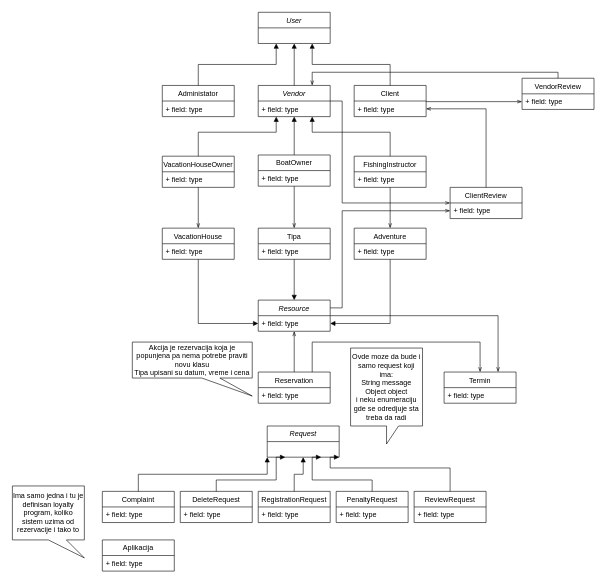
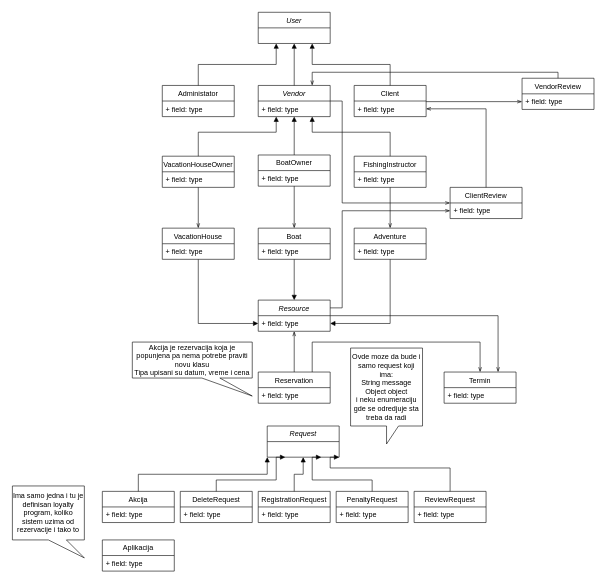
  <mxCell id="0" />
  <mxCell id="1" parent="0" />
  <mxCell id="2" value="" style="group" vertex="1" connectable="0" parent="1"><mxGeometry x="270" y="50" width="440" height="262" as="geometry" /></mxCell>
  <mxCell id="3" value="Administator" style="swimlane;fontStyle=0;childLayout=stackLayout;horizontal=1;startSize=26;fillColor=none;horizontalStack=0;resizeParent=1;resizeParentMax=0;resizeLast=0;collapsible=1;marginBottom=0;" vertex="1" parent="2"><mxGeometry y="92" width="120" height="52" as="geometry" /></mxCell>
  <mxCell id="4" value="+ field: type" style="text;strokeColor=none;fillColor=none;align=left;verticalAlign=top;spacingLeft=4;spacingRight=4;overflow=hidden;rotatable=0;points=[[0,0.5],[1,0.5]];portConstraint=eastwest;" vertex="1" parent="3"><mxGeometry y="26" width="120" height="26" as="geometry" /></mxCell>
  <mxCell id="5" value="Vendor" style="swimlane;fontStyle=2;childLayout=stackLayout;horizontal=1;startSize=26;fillColor=none;horizontalStack=0;resizeParent=1;resizeParentMax=0;resizeLast=0;collapsible=1;marginBottom=0;" vertex="1" parent="2"><mxGeometry x="160" y="92" width="120" height="52" as="geometry" /></mxCell>
  <mxCell id="6" value="+ field: type" style="text;strokeColor=none;fillColor=none;align=left;verticalAlign=top;spacingLeft=4;spacingRight=4;overflow=hidden;rotatable=0;points=[[0,0.5],[1,0.5]];portConstraint=eastwest;" vertex="1" parent="5"><mxGeometry y="26" width="120" height="26" as="geometry" /></mxCell>
  <mxCell id="7" value="Client" style="swimlane;fontStyle=0;childLayout=stackLayout;horizontal=1;startSize=26;fillColor=none;horizontalStack=0;resizeParent=1;resizeParentMax=0;resizeLast=0;collapsible=1;marginBottom=0;" vertex="1" parent="2"><mxGeometry x="320" y="92" width="120" height="52" as="geometry" /></mxCell>
  <mxCell id="8" value="+ field: type" style="text;strokeColor=none;fillColor=none;align=left;verticalAlign=top;spacingLeft=4;spacingRight=4;overflow=hidden;rotatable=0;points=[[0,0.5],[1,0.5]];portConstraint=eastwest;" vertex="1" parent="7"><mxGeometry y="26" width="120" height="26" as="geometry" /></mxCell>
  <mxCell id="9" value="" style="edgeStyle=orthogonalEdgeStyle;rounded=0;orthogonalLoop=1;jettySize=auto;html=1;endArrow=block;endFill=1;" edge="1" parent="2" source="10" target="5"><mxGeometry relative="1" as="geometry"><Array as="points"><mxPoint x="60" y="170" /><mxPoint x="190" y="170" /></Array></mxGeometry></mxCell>
  <mxCell id="10" value="VacationHouseOwner" style="swimlane;fontStyle=0;childLayout=stackLayout;horizontal=1;startSize=26;fillColor=none;horizontalStack=0;resizeParent=1;resizeParentMax=0;resizeLast=0;collapsible=1;marginBottom=0;" vertex="1" parent="2"><mxGeometry y="210" width="120" height="52" as="geometry" /></mxCell>
  <mxCell id="11" value="+ field: type" style="text;strokeColor=none;fillColor=none;align=left;verticalAlign=top;spacingLeft=4;spacingRight=4;overflow=hidden;rotatable=0;points=[[0,0.5],[1,0.5]];portConstraint=eastwest;" vertex="1" parent="10"><mxGeometry y="26" width="120" height="26" as="geometry" /></mxCell>
  <mxCell id="12" style="edgeStyle=orthogonalEdgeStyle;rounded=0;orthogonalLoop=1;jettySize=auto;html=1;endArrow=block;endFill=1;" edge="1" parent="2" source="13" target="5"><mxGeometry relative="1" as="geometry" /></mxCell>
  <mxCell id="13" value="BoatOwner" style="swimlane;fontStyle=0;childLayout=stackLayout;horizontal=1;startSize=26;fillColor=none;horizontalStack=0;resizeParent=1;resizeParentMax=0;resizeLast=0;collapsible=1;marginBottom=0;" vertex="1" parent="2"><mxGeometry x="160" y="208" width="120" height="52" as="geometry" /></mxCell>
  <mxCell id="14" value="+ field: type" style="text;strokeColor=none;fillColor=none;align=left;verticalAlign=top;spacingLeft=4;spacingRight=4;overflow=hidden;rotatable=0;points=[[0,0.5],[1,0.5]];portConstraint=eastwest;" vertex="1" parent="13"><mxGeometry y="26" width="120" height="26" as="geometry" /></mxCell>
  <mxCell id="15" style="edgeStyle=orthogonalEdgeStyle;rounded=0;orthogonalLoop=1;jettySize=auto;html=1;endArrow=block;endFill=1;" edge="1" parent="2" source="16" target="5"><mxGeometry relative="1" as="geometry"><Array as="points"><mxPoint x="380" y="170" /><mxPoint x="250" y="170" /></Array></mxGeometry></mxCell>
  <mxCell id="16" value="FishingInstructor" style="swimlane;fontStyle=0;childLayout=stackLayout;horizontal=1;startSize=26;fillColor=none;horizontalStack=0;resizeParent=1;resizeParentMax=0;resizeLast=0;collapsible=1;marginBottom=0;" vertex="1" parent="2"><mxGeometry x="320" y="210" width="120" height="52" as="geometry" /></mxCell>
  <mxCell id="17" value="+ field: type" style="text;strokeColor=none;fillColor=none;align=left;verticalAlign=top;spacingLeft=4;spacingRight=4;overflow=hidden;rotatable=0;points=[[0,0.5],[1,0.5]];portConstraint=eastwest;" vertex="1" parent="16"><mxGeometry y="26" width="120" height="26" as="geometry" /></mxCell>
  <mxCell id="18" value="" style="edgeStyle=orthogonalEdgeStyle;rounded=0;orthogonalLoop=1;jettySize=auto;html=1;endArrow=openThin;endFill=0;entryX=0.5;entryY=0;entryDx=0;entryDy=0;" edge="1" parent="1" source="13" target="32"><mxGeometry relative="1" as="geometry" /></mxCell>
  <mxCell id="19" value="" style="edgeStyle=orthogonalEdgeStyle;rounded=0;orthogonalLoop=1;jettySize=auto;html=1;endArrow=openThin;endFill=0;entryX=0.5;entryY=0;entryDx=0;entryDy=0;" edge="1" parent="1" source="16" target="35"><mxGeometry relative="1" as="geometry" /></mxCell>
  <mxCell id="20" value="" style="edgeStyle=orthogonalEdgeStyle;rounded=0;orthogonalLoop=1;jettySize=auto;html=1;endArrow=openThin;endFill=0;entryX=0.5;entryY=0;entryDx=0;entryDy=0;" edge="1" parent="1" source="10" target="29"><mxGeometry relative="1" as="geometry" /></mxCell>
  <mxCell id="21" value="User" style="swimlane;fontStyle=2;childLayout=stackLayout;horizontal=1;startSize=26;fillColor=none;horizontalStack=0;resizeParent=1;resizeParentMax=0;resizeLast=0;collapsible=1;marginBottom=0;" parent="1" vertex="1"><mxGeometry x="430" y="20" width="120" height="52" as="geometry" /></mxCell>
  <mxCell id="22" style="edgeStyle=orthogonalEdgeStyle;rounded=0;orthogonalLoop=1;jettySize=auto;html=1;exitX=0.5;exitY=0;exitDx=0;exitDy=0;entryX=0.25;entryY=1;entryDx=0;entryDy=0;endArrow=block;endFill=1;" edge="1" parent="1" source="3" target="21"><mxGeometry relative="1" as="geometry" /></mxCell>
  <mxCell id="23" style="edgeStyle=orthogonalEdgeStyle;rounded=0;orthogonalLoop=1;jettySize=auto;html=1;entryX=0.5;entryY=1;entryDx=0;entryDy=0;endArrow=block;endFill=1;" edge="1" parent="1" source="5" target="21"><mxGeometry relative="1" as="geometry" /></mxCell>
  <mxCell id="24" style="edgeStyle=orthogonalEdgeStyle;rounded=0;orthogonalLoop=1;jettySize=auto;html=1;exitX=0.5;exitY=0;exitDx=0;exitDy=0;entryX=0.75;entryY=1;entryDx=0;entryDy=0;endArrow=block;endFill=1;" edge="1" parent="1" source="7" target="21"><mxGeometry relative="1" as="geometry" /></mxCell>
  <mxCell id="25" value="" style="group" vertex="1" connectable="0" parent="1"><mxGeometry x="270" y="380" width="440" height="172" as="geometry" /></mxCell>
  <mxCell id="26" value="Resource" style="swimlane;fontStyle=2;childLayout=stackLayout;horizontal=1;startSize=26;fillColor=none;horizontalStack=0;resizeParent=1;resizeParentMax=0;resizeLast=0;collapsible=1;marginBottom=0;" vertex="1" parent="25"><mxGeometry x="160" y="120" width="120" height="52" as="geometry" /></mxCell>
  <mxCell id="27" value="+ field: type" style="text;strokeColor=none;fillColor=none;align=left;verticalAlign=top;spacingLeft=4;spacingRight=4;overflow=hidden;rotatable=0;points=[[0,0.5],[1,0.5]];portConstraint=eastwest;" vertex="1" parent="26"><mxGeometry y="26" width="120" height="26" as="geometry" /></mxCell>
  <mxCell id="28" value="" style="edgeStyle=orthogonalEdgeStyle;rounded=0;orthogonalLoop=1;jettySize=auto;html=1;endArrow=block;endFill=1;" edge="1" parent="25" source="29" target="27"><mxGeometry relative="1" as="geometry" /></mxCell>
  <mxCell id="29" value="VacationHouse" style="swimlane;fontStyle=0;childLayout=stackLayout;horizontal=1;startSize=26;fillColor=none;horizontalStack=0;resizeParent=1;resizeParentMax=0;resizeLast=0;collapsible=1;marginBottom=0;" vertex="1" parent="25"><mxGeometry width="120" height="52" as="geometry" /></mxCell>
  <mxCell id="30" value="+ field: type" style="text;strokeColor=none;fillColor=none;align=left;verticalAlign=top;spacingLeft=4;spacingRight=4;overflow=hidden;rotatable=0;points=[[0,0.5],[1,0.5]];portConstraint=eastwest;" vertex="1" parent="29"><mxGeometry y="26" width="120" height="26" as="geometry" /></mxCell>
  <mxCell id="31" value="" style="edgeStyle=orthogonalEdgeStyle;rounded=0;orthogonalLoop=1;jettySize=auto;html=1;endArrow=block;endFill=1;entryX=0.5;entryY=0;entryDx=0;entryDy=0;" edge="1" parent="25" source="32" target="26"><mxGeometry relative="1" as="geometry" /></mxCell>
- <mxCell id="32" value="Tipa" style="swimlane;fontStyle=0;childLayout=stackLayout;horizontal=1;startSize=26;fillColor=none;horizontalStack=0;resizeParent=1;resizeParentMax=0;resizeLast=0;collapsible=1;marginBottom=0;" vertex="1" parent="25"><mxGeometry x="160" width="120" height="52" as="geometry" /></mxCell>
+ <mxCell id="32" value="Boat" style="swimlane;fontStyle=0;childLayout=stackLayout;horizontal=1;startSize=26;fillColor=none;horizontalStack=0;resizeParent=1;resizeParentMax=0;resizeLast=0;collapsible=1;marginBottom=0;" vertex="1" parent="25"><mxGeometry x="160" width="120" height="52" as="geometry" /></mxCell>
  <mxCell id="33" value="+ field: type" style="text;strokeColor=none;fillColor=none;align=left;verticalAlign=top;spacingLeft=4;spacingRight=4;overflow=hidden;rotatable=0;points=[[0,0.5],[1,0.5]];portConstraint=eastwest;" vertex="1" parent="32"><mxGeometry y="26" width="120" height="26" as="geometry" /></mxCell>
  <mxCell id="34" value="" style="edgeStyle=orthogonalEdgeStyle;rounded=0;orthogonalLoop=1;jettySize=auto;html=1;endArrow=block;endFill=1;" edge="1" parent="25" source="35" target="27"><mxGeometry relative="1" as="geometry" /></mxCell>
  <mxCell id="35" value="Adventure" style="swimlane;fontStyle=0;childLayout=stackLayout;horizontal=1;startSize=26;fillColor=none;horizontalStack=0;resizeParent=1;resizeParentMax=0;resizeLast=0;collapsible=1;marginBottom=0;" vertex="1" parent="25"><mxGeometry x="320" width="120" height="52" as="geometry" /></mxCell>
  <mxCell id="36" value="+ field: type" style="text;strokeColor=none;fillColor=none;align=left;verticalAlign=top;spacingLeft=4;spacingRight=4;overflow=hidden;rotatable=0;points=[[0,0.5],[1,0.5]];portConstraint=eastwest;" vertex="1" parent="35"><mxGeometry y="26" width="120" height="26" as="geometry" /></mxCell>
  <mxCell id="37" value="" style="edgeStyle=orthogonalEdgeStyle;rounded=0;orthogonalLoop=1;jettySize=auto;html=1;endArrow=openThin;endFill=0;" edge="1" parent="1" source="39" target="26"><mxGeometry relative="1" as="geometry" /></mxCell>
  <mxCell id="38" style="edgeStyle=orthogonalEdgeStyle;rounded=0;orthogonalLoop=1;jettySize=auto;html=1;entryX=0.5;entryY=0;entryDx=0;entryDy=0;startArrow=none;startFill=0;endArrow=openThin;endFill=0;exitX=0.75;exitY=0;exitDx=0;exitDy=0;" edge="1" parent="1" source="39" target="70"><mxGeometry relative="1" as="geometry"><Array as="points"><mxPoint x="520" y="570" /><mxPoint x="800" y="570" /></Array></mxGeometry></mxCell>
  <mxCell id="39" value="Reservation" style="swimlane;fontStyle=0;childLayout=stackLayout;horizontal=1;startSize=26;fillColor=none;horizontalStack=0;resizeParent=1;resizeParentMax=0;resizeLast=0;collapsible=1;marginBottom=0;" vertex="1" parent="1"><mxGeometry x="430" y="620" width="120" height="52" as="geometry" /></mxCell>
  <mxCell id="40" value="+ field: type" style="text;strokeColor=none;fillColor=none;align=left;verticalAlign=top;spacingLeft=4;spacingRight=4;overflow=hidden;rotatable=0;points=[[0,0.5],[1,0.5]];portConstraint=eastwest;" vertex="1" parent="39"><mxGeometry y="26" width="120" height="26" as="geometry" /></mxCell>
  <mxCell id="41" value="" style="edgeStyle=orthogonalEdgeStyle;rounded=0;orthogonalLoop=1;jettySize=auto;html=1;endArrow=none;endFill=0;entryX=1;entryY=0.5;entryDx=0;entryDy=0;startArrow=openThin;startFill=0;" edge="1" parent="1" source="43" target="5"><mxGeometry relative="1" as="geometry"><Array as="points"><mxPoint x="570" y="338" /><mxPoint x="570" y="168" /></Array></mxGeometry></mxCell>
  <mxCell id="42" style="edgeStyle=orthogonalEdgeStyle;rounded=0;orthogonalLoop=1;jettySize=auto;html=1;entryX=1;entryY=0.5;entryDx=0;entryDy=0;startArrow=none;startFill=0;endArrow=openThin;endFill=0;" edge="1" parent="1" source="43" target="8"><mxGeometry relative="1" as="geometry" /></mxCell>
  <mxCell id="43" value="ClientReview" style="swimlane;fontStyle=0;childLayout=stackLayout;horizontal=1;startSize=26;fillColor=none;horizontalStack=0;resizeParent=1;resizeParentMax=0;resizeLast=0;collapsible=1;marginBottom=0;" vertex="1" parent="1"><mxGeometry x="750" y="312" width="120" height="52" as="geometry" /></mxCell>
  <mxCell id="44" value="+ field: type" style="text;strokeColor=none;fillColor=none;align=left;verticalAlign=top;spacingLeft=4;spacingRight=4;overflow=hidden;rotatable=0;points=[[0,0.5],[1,0.5]];portConstraint=eastwest;" vertex="1" parent="43"><mxGeometry y="26" width="120" height="26" as="geometry" /></mxCell>
  <mxCell id="45" style="edgeStyle=orthogonalEdgeStyle;rounded=0;orthogonalLoop=1;jettySize=auto;html=1;entryX=0.75;entryY=0;entryDx=0;entryDy=0;startArrow=none;startFill=0;endArrow=openThin;endFill=0;" edge="1" parent="1" source="46" target="5"><mxGeometry relative="1" as="geometry"><Array as="points"><mxPoint x="930" y="120" /><mxPoint x="520" y="120" /></Array></mxGeometry></mxCell>
  <mxCell id="46" value="VendorReview" style="swimlane;fontStyle=0;childLayout=stackLayout;horizontal=1;startSize=26;fillColor=none;horizontalStack=0;resizeParent=1;resizeParentMax=0;resizeLast=0;collapsible=1;marginBottom=0;" vertex="1" parent="1"><mxGeometry x="870" y="130" width="120" height="52" as="geometry" /></mxCell>
  <mxCell id="47" value="+ field: type" style="text;strokeColor=none;fillColor=none;align=left;verticalAlign=top;spacingLeft=4;spacingRight=4;overflow=hidden;rotatable=0;points=[[0,0.5],[1,0.5]];portConstraint=eastwest;" vertex="1" parent="46"><mxGeometry y="26" width="120" height="26" as="geometry" /></mxCell>
  <mxCell id="48" value="" style="edgeStyle=orthogonalEdgeStyle;rounded=0;orthogonalLoop=1;jettySize=auto;html=1;endArrow=none;endFill=0;entryX=1;entryY=0.25;entryDx=0;entryDy=0;startArrow=openThin;startFill=0;" edge="1" parent="1" source="44" target="26"><mxGeometry relative="1" as="geometry"><Array as="points"><mxPoint x="570" y="351" /><mxPoint x="570" y="513" /></Array></mxGeometry></mxCell>
  <mxCell id="49" style="edgeStyle=orthogonalEdgeStyle;rounded=0;orthogonalLoop=1;jettySize=auto;html=1;exitX=1;exitY=0.5;exitDx=0;exitDy=0;startArrow=none;startFill=0;endArrow=openThin;endFill=0;" edge="1" parent="1" source="8"><mxGeometry relative="1" as="geometry"><mxPoint x="710" y="181" as="targetPoint" /></mxGeometry></mxCell>
  <mxCell id="50" style="edgeStyle=orthogonalEdgeStyle;rounded=0;orthogonalLoop=1;jettySize=auto;html=1;startArrow=none;startFill=0;endArrow=openThin;endFill=0;entryX=0;entryY=0.75;entryDx=0;entryDy=0;" edge="1" parent="1" target="46"><mxGeometry relative="1" as="geometry"><mxPoint x="710" y="169" as="sourcePoint" /><mxPoint x="850" y="160" as="targetPoint" /><Array as="points"><mxPoint x="710" y="169" /></Array></mxGeometry></mxCell>
  <mxCell id="51" value="" style="group" vertex="1" connectable="0" parent="1"><mxGeometry x="170" y="700" width="640" height="171" as="geometry" /></mxCell>
  <mxCell id="52" value="Request" style="swimlane;fontStyle=2;childLayout=stackLayout;horizontal=1;startSize=26;fillColor=none;horizontalStack=0;resizeParent=1;resizeParentMax=0;resizeLast=0;collapsible=1;marginBottom=0;" vertex="1" parent="51"><mxGeometry x="275" y="10" width="120" height="52" as="geometry" /></mxCell>
  <mxCell id="53" style="edgeStyle=orthogonalEdgeStyle;rounded=0;orthogonalLoop=1;jettySize=auto;html=1;exitX=0.5;exitY=0;exitDx=0;exitDy=0;entryX=0;entryY=1;entryDx=0;entryDy=0;startArrow=none;startFill=0;endArrow=block;endFill=1;" edge="1" parent="51" source="54" target="52"><mxGeometry relative="1" as="geometry" /></mxCell>
- <mxCell id="54" value="Complaint" style="swimlane;fontStyle=0;childLayout=stackLayout;horizontal=1;startSize=26;fillColor=none;horizontalStack=0;resizeParent=1;resizeParentMax=0;resizeLast=0;collapsible=1;marginBottom=0;" vertex="1" parent="51"><mxGeometry y="119" width="120" height="52" as="geometry" /></mxCell>
+ <mxCell id="54" value="Akcija" style="swimlane;fontStyle=0;childLayout=stackLayout;horizontal=1;startSize=26;fillColor=none;horizontalStack=0;resizeParent=1;resizeParentMax=0;resizeLast=0;collapsible=1;marginBottom=0;" vertex="1" parent="51"><mxGeometry y="119" width="120" height="52" as="geometry" /></mxCell>
  <mxCell id="55" value="+ field: type" style="text;strokeColor=none;fillColor=none;align=left;verticalAlign=top;spacingLeft=4;spacingRight=4;overflow=hidden;rotatable=0;points=[[0,0.5],[1,0.5]];portConstraint=eastwest;" vertex="1" parent="54"><mxGeometry y="26" width="120" height="26" as="geometry" /></mxCell>
  <mxCell id="56" style="edgeStyle=orthogonalEdgeStyle;rounded=0;orthogonalLoop=1;jettySize=auto;html=1;entryX=0.25;entryY=1;entryDx=0;entryDy=0;startArrow=none;startFill=0;endArrow=block;endFill=1;exitX=0.5;exitY=0;exitDx=0;exitDy=0;" edge="1" parent="51" source="57" target="52"><mxGeometry relative="1" as="geometry"><Array as="points"><mxPoint x="190" y="100" /><mxPoint x="290" y="100" /></Array></mxGeometry></mxCell>
  <mxCell id="57" value="DeleteRequest" style="swimlane;fontStyle=0;childLayout=stackLayout;horizontal=1;startSize=26;fillColor=none;horizontalStack=0;resizeParent=1;resizeParentMax=0;resizeLast=0;collapsible=1;marginBottom=0;" vertex="1" parent="51"><mxGeometry x="130" y="119" width="120" height="52" as="geometry" /></mxCell>
  <mxCell id="58" value="+ field: type" style="text;strokeColor=none;fillColor=none;align=left;verticalAlign=top;spacingLeft=4;spacingRight=4;overflow=hidden;rotatable=0;points=[[0,0.5],[1,0.5]];portConstraint=eastwest;" vertex="1" parent="57"><mxGeometry y="26" width="120" height="26" as="geometry" /></mxCell>
  <mxCell id="59" style="edgeStyle=orthogonalEdgeStyle;rounded=0;orthogonalLoop=1;jettySize=auto;html=1;entryX=0.5;entryY=1;entryDx=0;entryDy=0;startArrow=none;startFill=0;endArrow=block;endFill=1;" edge="1" parent="51" source="60" target="52"><mxGeometry relative="1" as="geometry" /></mxCell>
  <mxCell id="60" value="RegistrationRequest" style="swimlane;fontStyle=0;childLayout=stackLayout;horizontal=1;startSize=26;fillColor=none;horizontalStack=0;resizeParent=1;resizeParentMax=0;resizeLast=0;collapsible=1;marginBottom=0;" vertex="1" parent="51"><mxGeometry x="260" y="119" width="120" height="52" as="geometry" /></mxCell>
  <mxCell id="61" value="+ field: type" style="text;strokeColor=none;fillColor=none;align=left;verticalAlign=top;spacingLeft=4;spacingRight=4;overflow=hidden;rotatable=0;points=[[0,0.5],[1,0.5]];portConstraint=eastwest;" vertex="1" parent="60"><mxGeometry y="26" width="120" height="26" as="geometry" /></mxCell>
  <mxCell id="62" style="edgeStyle=orthogonalEdgeStyle;rounded=0;orthogonalLoop=1;jettySize=auto;html=1;exitX=0.5;exitY=0;exitDx=0;exitDy=0;entryX=0.75;entryY=1;entryDx=0;entryDy=0;startArrow=none;startFill=0;endArrow=block;endFill=1;" edge="1" parent="51" source="63" target="52"><mxGeometry relative="1" as="geometry"><Array as="points"><mxPoint x="450" y="100" /><mxPoint x="350" y="100" /></Array></mxGeometry></mxCell>
  <mxCell id="63" value="PenaltyRequest" style="swimlane;fontStyle=0;childLayout=stackLayout;horizontal=1;startSize=26;fillColor=none;horizontalStack=0;resizeParent=1;resizeParentMax=0;resizeLast=0;collapsible=1;marginBottom=0;" vertex="1" parent="51"><mxGeometry x="390" y="119" width="120" height="52" as="geometry" /></mxCell>
  <mxCell id="64" value="+ field: type" style="text;strokeColor=none;fillColor=none;align=left;verticalAlign=top;spacingLeft=4;spacingRight=4;overflow=hidden;rotatable=0;points=[[0,0.5],[1,0.5]];portConstraint=eastwest;" vertex="1" parent="63"><mxGeometry y="26" width="120" height="26" as="geometry" /></mxCell>
  <mxCell id="65" style="edgeStyle=orthogonalEdgeStyle;rounded=0;orthogonalLoop=1;jettySize=auto;html=1;entryX=1;entryY=1;entryDx=0;entryDy=0;startArrow=none;startFill=0;endArrow=block;endFill=1;" edge="1" parent="51" source="66" target="52"><mxGeometry relative="1" as="geometry"><Array as="points"><mxPoint x="580" y="80" /><mxPoint x="380" y="80" /></Array></mxGeometry></mxCell>
  <mxCell id="66" value="ReviewRequest" style="swimlane;fontStyle=0;childLayout=stackLayout;horizontal=1;startSize=26;fillColor=none;horizontalStack=0;resizeParent=1;resizeParentMax=0;resizeLast=0;collapsible=1;marginBottom=0;" vertex="1" parent="51"><mxGeometry x="520" y="119" width="120" height="52" as="geometry" /></mxCell>
  <mxCell id="67" value="+ field: type" style="text;strokeColor=none;fillColor=none;align=left;verticalAlign=top;spacingLeft=4;spacingRight=4;overflow=hidden;rotatable=0;points=[[0,0.5],[1,0.5]];portConstraint=eastwest;" vertex="1" parent="66"><mxGeometry y="26" width="120" height="26" as="geometry" /></mxCell>
  <mxCell id="68" value="Ovde moze da bude i samo request koji ima:&lt;br&gt;String message&lt;br&gt;Object object&lt;br&gt;i neku enumeraciju gde se odredjuje sta treba da radi&lt;br&gt;" style="shape=callout;whiteSpace=wrap;html=1;perimeter=calloutPerimeter;" vertex="1" parent="1"><mxGeometry x="584" y="580" width="120" height="160" as="geometry" /></mxCell>
  <mxCell id="69" value="Akcija je rezervacija koja je popunjena pa nema potrebe praviti novu klasu&lt;br&gt;Tipa upisani su datum, vreme i cena" style="shape=callout;whiteSpace=wrap;html=1;perimeter=calloutPerimeter;size=30;position=0.58;position2=1;base=30;" vertex="1" parent="1"><mxGeometry x="220" y="570" width="200" height="90" as="geometry" /></mxCell>
  <mxCell id="70" value="Termin" style="swimlane;fontStyle=0;childLayout=stackLayout;horizontal=1;startSize=26;fillColor=none;horizontalStack=0;resizeParent=1;resizeParentMax=0;resizeLast=0;collapsible=1;marginBottom=0;" vertex="1" parent="1"><mxGeometry x="740" y="620" width="120" height="52" as="geometry" /></mxCell>
  <mxCell id="71" value="+ field: type" style="text;strokeColor=none;fillColor=none;align=left;verticalAlign=top;spacingLeft=4;spacingRight=4;overflow=hidden;rotatable=0;points=[[0,0.5],[1,0.5]];portConstraint=eastwest;" vertex="1" parent="70"><mxGeometry y="26" width="120" height="26" as="geometry" /></mxCell>
  <mxCell id="72" style="edgeStyle=orthogonalEdgeStyle;rounded=0;orthogonalLoop=1;jettySize=auto;html=1;entryX=0.75;entryY=0;entryDx=0;entryDy=0;startArrow=none;startFill=0;endArrow=openThin;endFill=0;" edge="1" parent="1" source="26" target="70"><mxGeometry relative="1" as="geometry" /></mxCell>
  <mxCell id="73" value="Aplikacija" style="swimlane;fontStyle=0;childLayout=stackLayout;horizontal=1;startSize=26;fillColor=none;horizontalStack=0;resizeParent=1;resizeParentMax=0;resizeLast=0;collapsible=1;marginBottom=0;" vertex="1" parent="1"><mxGeometry x="170" y="900" width="120" height="52" as="geometry" /></mxCell>
  <mxCell id="74" value="+ field: type" style="text;strokeColor=none;fillColor=none;align=left;verticalAlign=top;spacingLeft=4;spacingRight=4;overflow=hidden;rotatable=0;points=[[0,0.5],[1,0.5]];portConstraint=eastwest;" vertex="1" parent="73"><mxGeometry y="26" width="120" height="26" as="geometry" /></mxCell>
  <mxCell id="75" value="Ima samo jedna i tu je definisan loyalty program, koliko sistem uzima od rezervacije i tako to" style="shape=callout;whiteSpace=wrap;html=1;perimeter=calloutPerimeter;position2=1;base=30;" vertex="1" parent="1"><mxGeometry x="20" y="810" width="120" height="120" as="geometry" /></mxCell>
